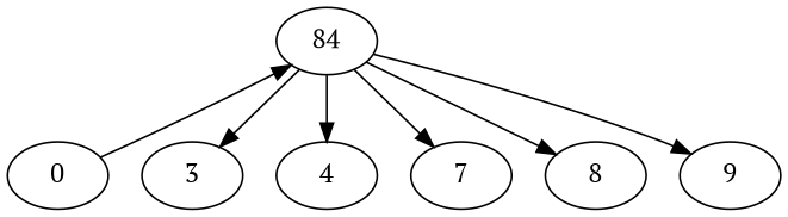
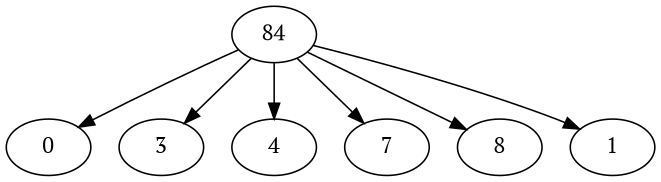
  digraph {
    fontname="PT Serif"
    node [fontname="PT Serif"]
    edge [fontname="PT Serif"]
    n1 [label=84]
    0
    3
    4
    7
    8
-   9
-   0 -> n1
+   9 [label=1]
+   n1 -> 0
    n1 -> 3
    n1 -> 4
    n1 -> 7
    n1 -> 8
    n1 -> 9
  }
